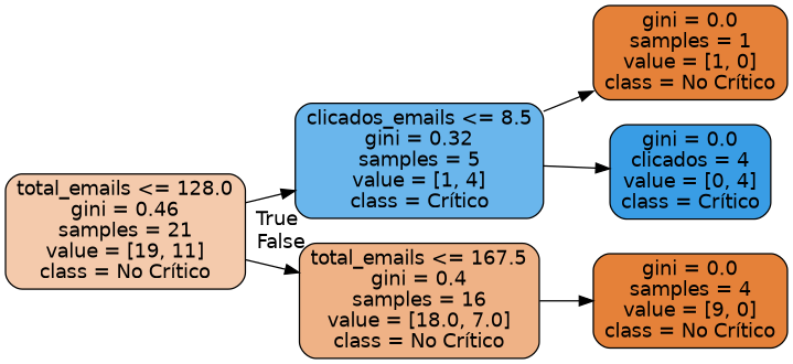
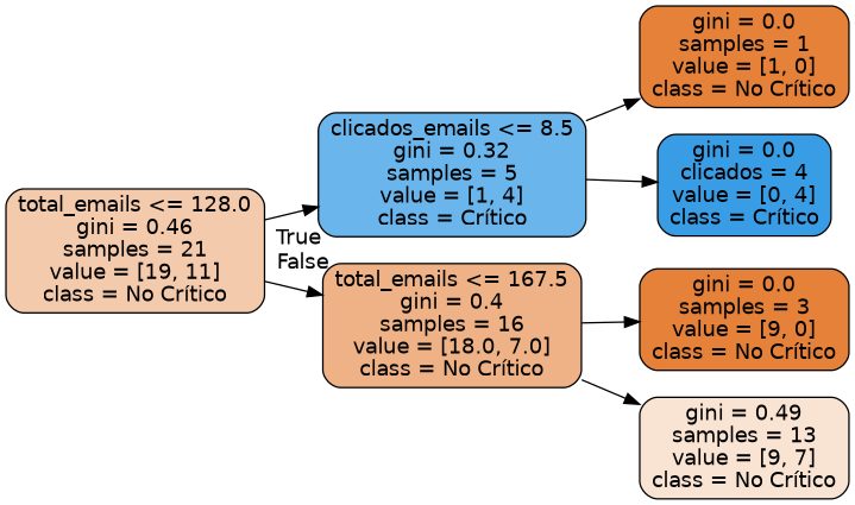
  digraph {
    rankdir=LR
    node [color=black fillcolor="#e58139" fontname=helvetica shape=box style="filled, rounded"]
    edge [fontname=helvetica]
    n1 [fillcolor="#f4caac" label="total_emails <= 128.0\ngini = 0.46\nsamples = 21\nvalue = [19, 11]\nclass = No Crítico"]
    n2 [fillcolor="#6ab6ec" label="clicados_emails <= 8.5\ngini = 0.32\nsamples = 5\nvalue = [1, 4]\nclass = Crítico"]
    n3 [fillcolor="#efb286" label="total_emails <= 167.5\ngini = 0.4\nsamples = 16\nvalue = [18.0, 7.0]\nclass = No Crítico"]
    n4 [label="gini = 0.0\nsamples = 1\nvalue = [1, 0]\nclass = No Crítico"]
    n5 [fillcolor="#399de5" label="gini = 0.0\nclicados = 4\nvalue = [0, 4]\nclass = Crítico"]
-   n6 [label="gini = 0.0\nsamples = 4\nvalue = [9, 0]\nclass = No Crítico"]
+   n6 [label="gini = 0.0\nsamples = 3\nvalue = [9, 0]\nclass = No Crítico"]
+   n7 [fillcolor="#f9e3d3" label="gini = 0.49\nsamples = 13\nvalue = [9, 7]\nclass = No Crítico"]
    n1 -> n2 [headlabel=True labelangle=45 labeldistance=2.5]
    n1 -> n3 [headlabel=False labelangle=-45 labeldistance=2.5]
    n2 -> n4
    n2 -> n5
    n3 -> n6
+   n3 -> n7
  }
